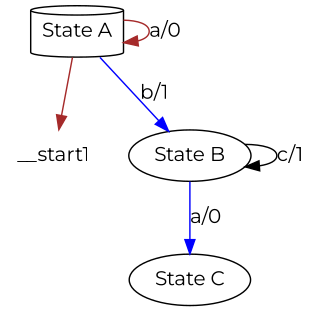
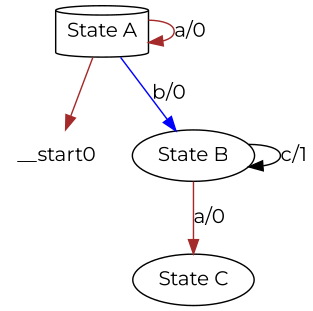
  digraph {
    fontname=Montserrat
    node [fontname=Montserrat shape=ellipse]
    edge [color=brown fontname=Montserrat]
-   __start0 [shape=none label=__start1]
+   __start0 [shape=none]
    n2 [label="State A" shape=cylinder]
    n3 [label="State B"]
    n4 [label="State C"]
    n2 -> __start0
    n2 -> n2 [label="a/0"]
-   n2 -> n3 [color=blue label="b/1"]
+   n2 -> n3 [color=blue label="b/0"]
    n3 -> n3 [color=black label="c/1"]
-   n3 -> n4 [color=blue label="a/0"]
+   n3 -> n4 [label="a/0"]
  }
